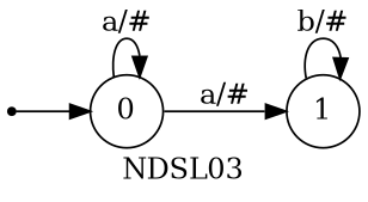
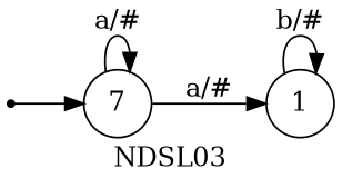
  digraph {
    label=NDSL03
    rankdir=LR
    node [shape=circle]
    init0 [shape=point]
-   0
+   0 [label=7]
    1
    init0 -> 0
    0 -> 0 [label="a/#"]
    0 -> 1 [label="a/#"]
    1 -> 1 [label="b/#"]
  }
